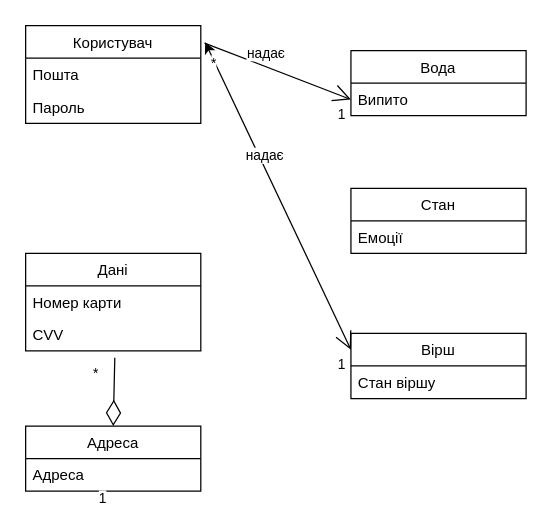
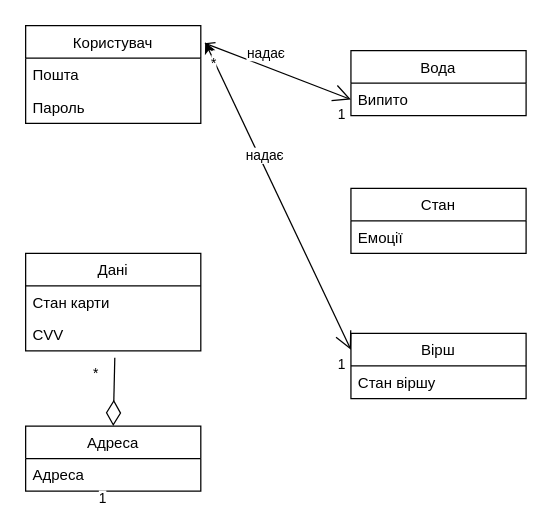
  <mxCell id="0" />
  <mxCell id="1" parent="0" />
  <mxCell id="2" value="Користувач" style="swimlane;fontStyle=0;childLayout=stackLayout;horizontal=1;startSize=26;fillColor=none;horizontalStack=0;resizeParent=1;resizeParentMax=0;resizeLast=0;collapsible=1;marginBottom=0;" parent="1" vertex="1"><mxGeometry x="20" y="20" width="140" height="78" as="geometry" /></mxCell>
  <mxCell id="3" value="Пошта" style="text;strokeColor=none;fillColor=none;align=left;verticalAlign=top;spacingLeft=4;spacingRight=4;overflow=hidden;rotatable=0;points=[[0,0.5],[1,0.5]];portConstraint=eastwest;" parent="2" vertex="1"><mxGeometry y="26" width="140" height="26" as="geometry" /></mxCell>
  <mxCell id="4" value="Пароль" style="text;strokeColor=none;fillColor=none;align=left;verticalAlign=top;spacingLeft=4;spacingRight=4;overflow=hidden;rotatable=0;points=[[0,0.5],[1,0.5]];portConstraint=eastwest;" parent="2" vertex="1"><mxGeometry y="52" width="140" height="26" as="geometry" /></mxCell>
  <mxCell id="5" value="Вода" style="swimlane;fontStyle=0;childLayout=stackLayout;horizontal=1;startSize=26;fillColor=none;horizontalStack=0;resizeParent=1;resizeParentMax=0;resizeLast=0;collapsible=1;marginBottom=0;" parent="1" vertex="1"><mxGeometry x="280" y="40" width="140" height="52" as="geometry" /></mxCell>
  <mxCell id="6" value="Випито" style="text;strokeColor=none;fillColor=none;align=left;verticalAlign=top;spacingLeft=4;spacingRight=4;overflow=hidden;rotatable=0;points=[[0,0.5],[1,0.5]];portConstraint=eastwest;" parent="5" vertex="1"><mxGeometry y="26" width="140" height="26" as="geometry" /></mxCell>
  <mxCell id="7" value="Адреса" style="swimlane;fontStyle=0;childLayout=stackLayout;horizontal=1;startSize=26;fillColor=none;horizontalStack=0;resizeParent=1;resizeParentMax=0;resizeLast=0;collapsible=1;marginBottom=0;" parent="1" vertex="1"><mxGeometry x="20" y="340" width="140" height="52" as="geometry" /></mxCell>
  <mxCell id="8" value="Адреса" style="text;strokeColor=none;fillColor=none;align=left;verticalAlign=top;spacingLeft=4;spacingRight=4;overflow=hidden;rotatable=0;points=[[0,0.5],[1,0.5]];portConstraint=eastwest;" parent="7" vertex="1"><mxGeometry y="26" width="140" height="26" as="geometry" /></mxCell>
  <mxCell id="9" value="" style="endArrow=none;html=1;endSize=12;startArrow=diamondThin;startSize=18;startFill=0;exitX=0.5;exitY=0;exitDx=0;exitDy=0;entryX=0.509;entryY=1.209;entryDx=0;entryDy=0;entryPerimeter=0;" parent="1" source="7" edge="1" target="18"><mxGeometry relative="1" as="geometry"><mxPoint x="270" y="120" as="sourcePoint" /><mxPoint x="380" y="290" as="targetPoint" /></mxGeometry></mxCell>
  <mxCell id="10" value="1" style="edgeLabel;resizable=0;html=1;align=right;verticalAlign=top;" parent="9" connectable="0" vertex="1"><mxGeometry x="1" relative="1" as="geometry"><mxPoint x="-6" y="100" as="offset" /></mxGeometry></mxCell>
  <mxCell id="11" value="*" style="edgeLabel;html=1;align=center;verticalAlign=middle;resizable=0;points=[];" parent="9" vertex="1" connectable="0"><mxGeometry x="0.764" y="5" relative="1" as="geometry"><mxPoint x="-11" y="6" as="offset" /></mxGeometry></mxCell>
- <mxCell id="12" value="" style="endArrow=none;html=1;startSize=12;startArrow=open;startFill=0;entryX=1.021;entryY=0.179;entryDx=0;entryDy=0;exitX=0;exitY=0.5;exitDx=0;exitDy=0;entryPerimeter=0;" parent="1" source="6" target="2" edge="1"><mxGeometry relative="1" as="geometry"><mxPoint x="250.42" y="10" as="sourcePoint" /><mxPoint x="250" y="211.01" as="targetPoint" /></mxGeometry></mxCell>
+ <mxCell id="12" value="" style="endArrow=open;html=1;startSize=12;startArrow=open;startFill=0;entryX=1.021;entryY=0.179;entryDx=0;entryDy=0;exitX=0;exitY=0.5;exitDx=0;exitDy=0;entryPerimeter=0;" parent="1" source="6" target="2" edge="1"><mxGeometry relative="1" as="geometry"><mxPoint x="250.42" y="10" as="sourcePoint" /><mxPoint x="250" y="211.01" as="targetPoint" /></mxGeometry></mxCell>
  <mxCell id="13" value="1" style="edgeLabel;resizable=0;html=1;align=left;verticalAlign=bottom;" parent="12" connectable="0" vertex="1"><mxGeometry x="-1" relative="1" as="geometry"><mxPoint x="-12" y="20" as="offset" /></mxGeometry></mxCell>
  <mxCell id="14" value="*" style="edgeLabel;resizable=0;html=1;align=right;verticalAlign=bottom;" parent="12" connectable="0" vertex="1"><mxGeometry x="1" relative="1" as="geometry"><mxPoint x="10" y="25" as="offset" /></mxGeometry></mxCell>
  <mxCell id="15" value="надає" style="edgeLabel;html=1;align=center;verticalAlign=middle;resizable=0;points=[];" parent="12" vertex="1" connectable="0"><mxGeometry x="0.17" y="2" relative="1" as="geometry"><mxPoint y="-13" as="offset" /></mxGeometry></mxCell>
  <mxCell id="16" value="Дані" style="swimlane;fontStyle=0;childLayout=stackLayout;horizontal=1;startSize=26;fillColor=none;horizontalStack=0;resizeParent=1;resizeParentMax=0;resizeLast=0;collapsible=1;marginBottom=0;" vertex="1" parent="1"><mxGeometry x="20" y="202" width="140" height="78" as="geometry" /></mxCell>
- <mxCell id="17" value="Номер карти" style="text;strokeColor=none;fillColor=none;align=left;verticalAlign=top;spacingLeft=4;spacingRight=4;overflow=hidden;rotatable=0;points=[[0,0.5],[1,0.5]];portConstraint=eastwest;" vertex="1" parent="16"><mxGeometry y="26" width="140" height="26" as="geometry" /></mxCell>
+ <mxCell id="17" value="Стан карти" style="text;strokeColor=none;fillColor=none;align=left;verticalAlign=top;spacingLeft=4;spacingRight=4;overflow=hidden;rotatable=0;points=[[0,0.5],[1,0.5]];portConstraint=eastwest;" vertex="1" parent="16"><mxGeometry y="26" width="140" height="26" as="geometry" /></mxCell>
  <mxCell id="18" value="CVV" style="text;strokeColor=none;fillColor=none;align=left;verticalAlign=top;spacingLeft=4;spacingRight=4;overflow=hidden;rotatable=0;points=[[0,0.5],[1,0.5]];portConstraint=eastwest;" vertex="1" parent="16"><mxGeometry y="52" width="140" height="26" as="geometry" /></mxCell>
  <mxCell id="19" value="Вірш" style="swimlane;fontStyle=0;childLayout=stackLayout;horizontal=1;startSize=26;fillColor=none;horizontalStack=0;resizeParent=1;resizeParentMax=0;resizeLast=0;collapsible=1;marginBottom=0;" vertex="1" parent="1"><mxGeometry x="280" y="266" width="140" height="52" as="geometry" /></mxCell>
  <mxCell id="20" value="Стан віршу" style="text;strokeColor=none;fillColor=none;align=left;verticalAlign=top;spacingLeft=4;spacingRight=4;overflow=hidden;rotatable=0;points=[[0,0.5],[1,0.5]];portConstraint=eastwest;" vertex="1" parent="19"><mxGeometry y="26" width="140" height="26" as="geometry" /></mxCell>
  <mxCell id="21" value="Стан" style="swimlane;fontStyle=0;childLayout=stackLayout;horizontal=1;startSize=26;fillColor=none;horizontalStack=0;resizeParent=1;resizeParentMax=0;resizeLast=0;collapsible=1;marginBottom=0;" vertex="1" parent="1"><mxGeometry x="280" y="150" width="140" height="52" as="geometry" /></mxCell>
  <mxCell id="22" value="Емоції" style="text;strokeColor=none;fillColor=none;align=left;verticalAlign=top;spacingLeft=4;spacingRight=4;overflow=hidden;rotatable=0;points=[[0,0.5],[1,0.5]];portConstraint=eastwest;" vertex="1" parent="21"><mxGeometry y="26" width="140" height="26" as="geometry" /></mxCell>
  <mxCell id="23" value="" style="endArrow=classic;html=1;startSize=12;startArrow=open;startFill=0;entryX=1.025;entryY=0.17;entryDx=0;entryDy=0;exitX=0;exitY=0.25;exitDx=0;exitDy=0;entryPerimeter=0;" edge="1" parent="1" source="19" target="2"><mxGeometry relative="1" as="geometry"><mxPoint x="300" y="53" as="sourcePoint" /><mxPoint x="182.94" y="53.962" as="targetPoint" /></mxGeometry></mxCell>
  <mxCell id="24" value="1" style="edgeLabel;resizable=0;html=1;align=left;verticalAlign=bottom;" connectable="0" vertex="1" parent="23"><mxGeometry x="-1" relative="1" as="geometry"><mxPoint x="-12" y="20" as="offset" /></mxGeometry></mxCell>
  <mxCell id="25" value="*" style="edgeLabel;resizable=0;html=1;align=right;verticalAlign=bottom;" connectable="0" vertex="1" parent="23"><mxGeometry x="1" relative="1" as="geometry"><mxPoint x="10" y="25" as="offset" /></mxGeometry></mxCell>
  <mxCell id="26" value="надає" style="edgeLabel;html=1;align=center;verticalAlign=middle;resizable=0;points=[];" vertex="1" connectable="0" parent="23"><mxGeometry x="0.17" y="2" relative="1" as="geometry"><mxPoint y="-13" as="offset" /></mxGeometry></mxCell>
